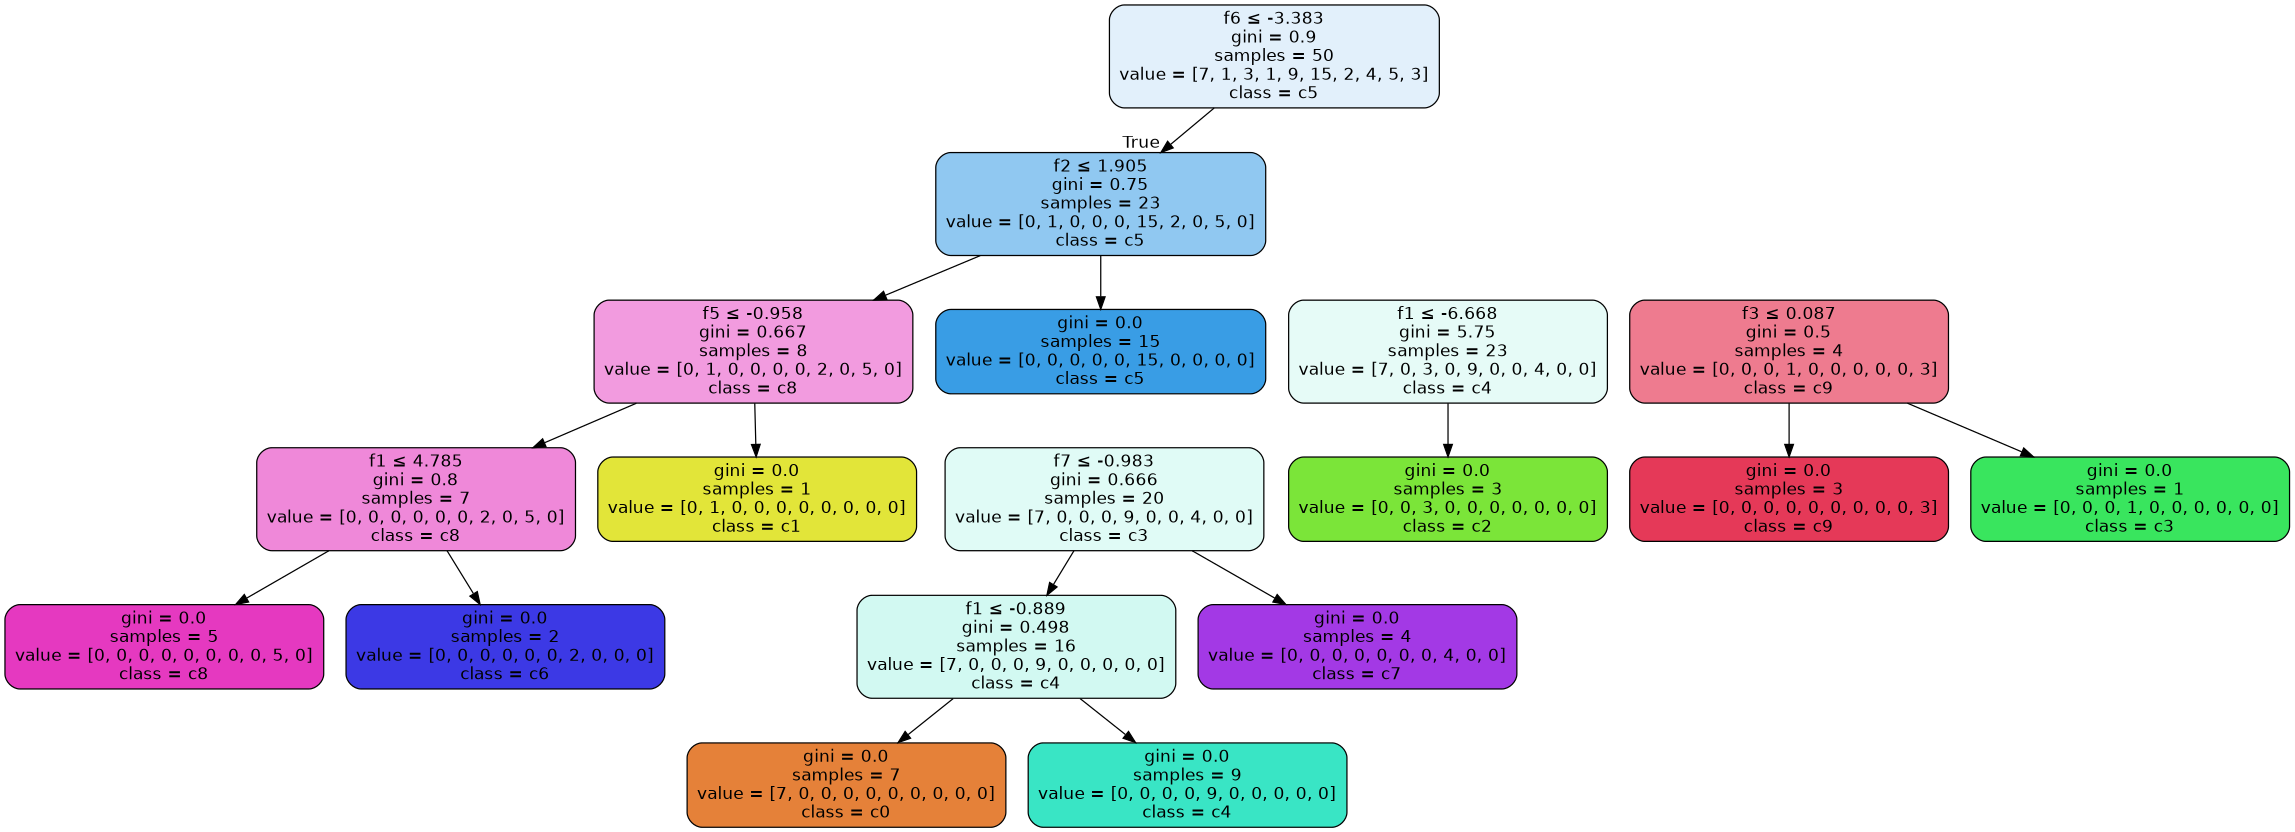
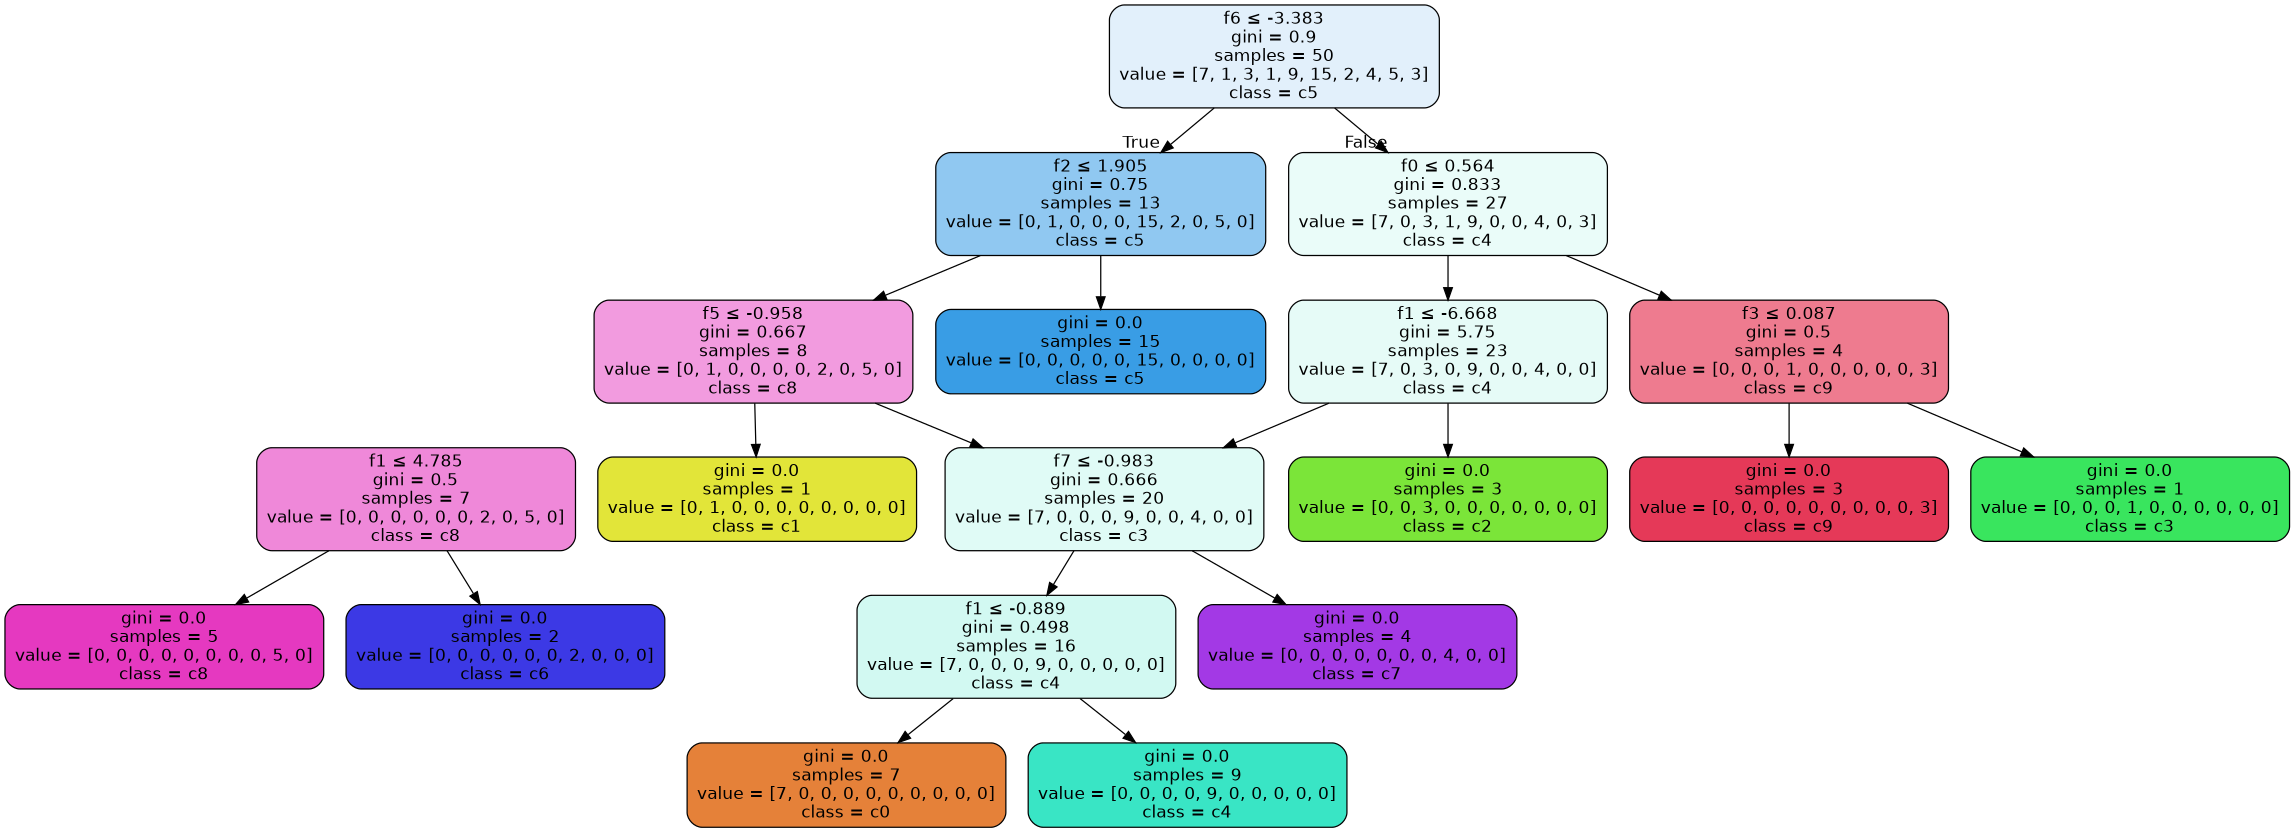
  digraph {
    node [color=black fontname=helvetica shape=box style="filled, rounded"]
    edge [fontname=helvetica]
    n1 [fillcolor="#399de525" label=<f6 &le; -3.383<br/>gini = 0.9<br/>samples = 50<br/>value = [7, 1, 3, 1, 9, 15, 2, 4, 5, 3]<br/>class = c5>]
-   n2 [fillcolor="#399de58e" label=<f2 &le; 1.905<br/>gini = 0.75<br/>samples = 23<br/>value = [0, 1, 0, 0, 0, 15, 2, 0, 5, 0]<br/>class = c5>]
+   n2 [fillcolor="#399de58e" label=<f2 &le; 1.905<br/>gini = 0.75<br/>samples = 13<br/>value = [0, 1, 0, 0, 0, 15, 2, 0, 5, 0]<br/>class = c5>]
+   n3 [fillcolor="#39e5c51a" label=<f0 &le; 0.564<br/>gini = 0.833<br/>samples = 27<br/>value = [7, 0, 3, 1, 9, 0, 0, 4, 0, 3]<br/>class = c4>]
    n4 [fillcolor="#e539c080" label=<f5 &le; -0.958<br/>gini = 0.667<br/>samples = 8<br/>value = [0, 1, 0, 0, 0, 0, 2, 0, 5, 0]<br/>class = c8>]
    n5 [fillcolor="#399de5ff" label=<gini = 0.0<br/>samples = 15<br/>value = [0, 0, 0, 0, 0, 15, 0, 0, 0, 0]<br/>class = c5>]
    n6 [fillcolor="#39e5c520" label=<f1 &le; -6.668<br/>gini = 5.75<br/>samples = 23<br/>value = [7, 0, 3, 0, 9, 0, 0, 4, 0, 0]<br/>class = c4>]
    n7 [fillcolor="#e53958aa" label=<f3 &le; 0.087<br/>gini = 0.5<br/>samples = 4<br/>value = [0, 0, 0, 1, 0, 0, 0, 0, 0, 3]<br/>class = c9>]
-   n8 [fillcolor="#e539c099" label=<f1 &le; 4.785<br/>gini = 0.8<br/>samples = 7<br/>value = [0, 0, 0, 0, 0, 0, 2, 0, 5, 0]<br/>class = c8>]
+   n8 [fillcolor="#e539c099" label=<f1 &le; 4.785<br/>gini = 0.5<br/>samples = 7<br/>value = [0, 0, 0, 0, 0, 0, 2, 0, 5, 0]<br/>class = c8>]
    n9 [fillcolor="#e2e539ff" label=<gini = 0.0<br/>samples = 1<br/>value = [0, 1, 0, 0, 0, 0, 0, 0, 0, 0]<br/>class = c1>]
    n10 [fillcolor="#e539c0ff" label=<gini = 0.0<br/>samples = 5<br/>value = [0, 0, 0, 0, 0, 0, 0, 0, 5, 0]<br/>class = c8>]
    n11 [fillcolor="#3c39e5ff" label=<gini = 0.0<br/>samples = 2<br/>value = [0, 0, 0, 0, 0, 0, 2, 0, 0, 0]<br/>class = c6>]
    n12 [fillcolor="#7be539ff" label=<gini = 0.0<br/>samples = 3<br/>value = [0, 0, 3, 0, 0, 0, 0, 0, 0, 0]<br/>class = c2>]
    n13 [fillcolor="#39e5c527" label=<f7 &le; -0.983<br/>gini = 0.666<br/>samples = 20<br/>value = [7, 0, 0, 0, 9, 0, 0, 4, 0, 0]<br/>class = c3>]
    n14 [fillcolor="#e53958ff" label=<gini = 0.0<br/>samples = 3<br/>value = [0, 0, 0, 0, 0, 0, 0, 0, 0, 3]<br/>class = c9>]
    n15 [fillcolor="#39e55eff" label=<gini = 0.0<br/>samples = 1<br/>value = [0, 0, 0, 1, 0, 0, 0, 0, 0, 0]<br/>class = c3>]
    n16 [fillcolor="#39e5c539" label=<f1 &le; -0.889<br/>gini = 0.498<br/>samples = 16<br/>value = [7, 0, 0, 0, 9, 0, 0, 0, 0, 0]<br/>class = c4>]
    n17 [fillcolor="#a339e5ff" label=<gini = 0.0<br/>samples = 4<br/>value = [0, 0, 0, 0, 0, 0, 0, 4, 0, 0]<br/>class = c7>]
    n18 [fillcolor="#e58139ff" label=<gini = 0.0<br/>samples = 7<br/>value = [7, 0, 0, 0, 0, 0, 0, 0, 0, 0]<br/>class = c0>]
    n19 [fillcolor="#39e5c5ff" label=<gini = 0.0<br/>samples = 9<br/>value = [0, 0, 0, 0, 9, 0, 0, 0, 0, 0]<br/>class = c4>]
    n1 -> n2 [headlabel=True labelangle=45 labeldistance=2.5]
+   n1 -> n3 [headlabel=False labelangle=-45 labeldistance=2.5]
    n2 -> n4
    n2 -> n5
-   n4 -> n8
+   n3 -> n6
+   n3 -> n7
+   n4 -> n13
    n4 -> n9
    n6 -> n12
+   n6 -> n13
    n7 -> n14
    n7 -> n15
    n8 -> n10
    n8 -> n11
    n13 -> n16
    n13 -> n17
    n16 -> n18
    n16 -> n19
  }
